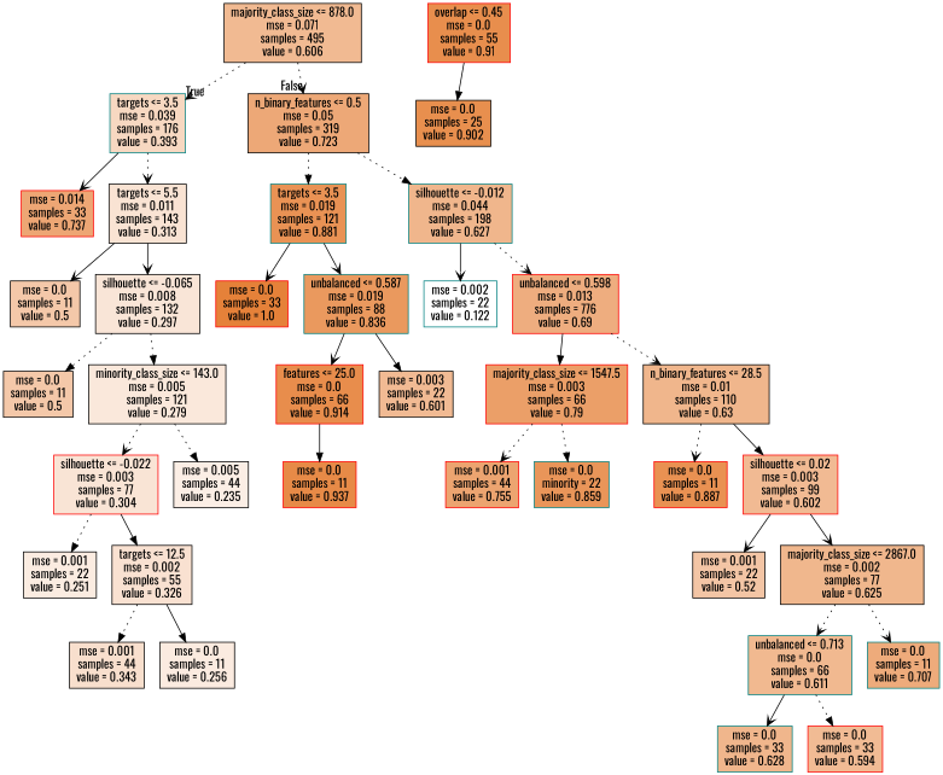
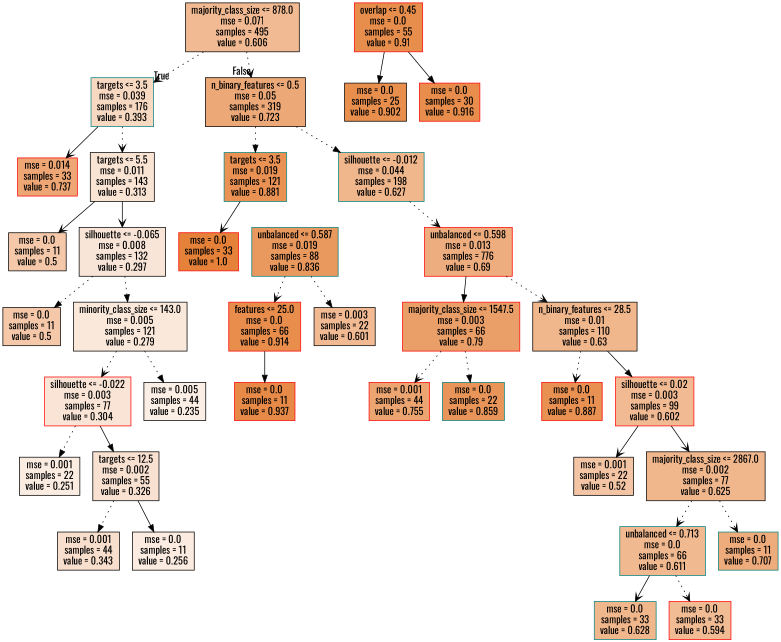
  digraph {
    fontname=Oswald
    node [color=black fillcolor="#e5813993" fontname=Oswald shape=box style=filled]
    edge [arrowhead=vee fontname=Oswald style=dotted]
    n1 [fillcolor="#e581398c" label="majority_class_size <= 878.0\nmse = 0.071\nsamples = 495\nvalue = 0.606"]
    n2 [color=teal fillcolor="#e581394f" label="targets <= 3.5\nmse = 0.039\nsamples = 176\nvalue = 0.393"]
    n3 [fillcolor="#e58139af" label="n_binary_features <= 0.5\nmse = 0.05\nsamples = 319\nvalue = 0.723"]
    n4 [color=red fillcolor="#e58139b3" label="mse = 0.014\nsamples = 33\nvalue = 0.737"]
    n5 [fillcolor="#e5813938" label="targets <= 5.5\nmse = 0.011\nsamples = 143\nvalue = 0.313"]
    n6 [color=teal fillcolor="#e58139dc" label="targets <= 3.5\nmse = 0.019\nsamples = 121\nvalue = 0.881"]
    n7 [color=teal label="silhouette <= -0.012\nmse = 0.044\nsamples = 198\nvalue = 0.627"]
    n8 [fillcolor="#e581396e" label="mse = 0.0\nsamples = 11\nvalue = 0.5"]
    n9 [fillcolor="#e5813933" label="silhouette <= -0.065\nmse = 0.008\nsamples = 132\nvalue = 0.297"]
    n10 [fillcolor="#e581396e" label="mse = 0.0\nsamples = 11\nvalue = 0.5"]
    n11 [fillcolor="#e581392e" label="minority_class_size <= 143.0\nmse = 0.005\nsamples = 121\nvalue = 0.279"]
    n12 [color=red fillcolor="#e5813935" label="silhouette <= -0.022\nmse = 0.003\nsamples = 77\nvalue = 0.304"]
    n13 [fillcolor="#e5813921" label="mse = 0.005\nsamples = 44\nvalue = 0.235"]
    n14 [fillcolor="#e5813926" label="mse = 0.001\nsamples = 22\nvalue = 0.251"]
    n15 [fillcolor="#e581393b" label="targets <= 12.5\nmse = 0.002\nsamples = 55\nvalue = 0.326"]
    n16 [fillcolor="#e5813940" label="mse = 0.001\nsamples = 44\nvalue = 0.343"]
    n17 [fillcolor="#e5813927" label="mse = 0.0\nsamples = 11\nvalue = 0.256"]
    n18 [color=red fillcolor="#e58139ff" label="mse = 0.0\nsamples = 33\nvalue = 1.0"]
    n19 [color=teal fillcolor="#e58139cf" label="unbalanced <= 0.587\nmse = 0.019\nsamples = 88\nvalue = 0.836"]
-   n20 [color=teal fillcolor="#e5813900" label="mse = 0.002\nsamples = 22\nvalue = 0.122"]
    n21 [color=red fillcolor="#e58139a5" label="unbalanced <= 0.598\nmse = 0.013\nsamples = 776\nvalue = 0.69"]
    n22 [color=red fillcolor="#e58139e6" label="features <= 25.0\nmse = 0.0\nsamples = 66\nvalue = 0.914"]
    n23 [fillcolor="#e581398b" label="mse = 0.003\nsamples = 22\nvalue = 0.601"]
    n24 [color=red fillcolor="#e58139ed" label="mse = 0.0\nsamples = 11\nvalue = 0.937"]
    n25 [color=red fillcolor="#e58139e5" label="overlap <= 0.45\nmse = 0.0\nsamples = 55\nvalue = 0.91"]
    n26 [fillcolor="#e58139e3" label="mse = 0.0\nsamples = 25\nvalue = 0.902"]
+   n27 [color=red fillcolor="#e58139e7" label="mse = 0.0\nsamples = 30\nvalue = 0.916"]
    n28 [color=red fillcolor="#e58139c2" label="majority_class_size <= 1547.5\nmse = 0.003\nsamples = 66\nvalue = 0.79"]
    n29 [fillcolor="#e5813994" label="n_binary_features <= 28.5\nmse = 0.01\nsamples = 110\nvalue = 0.63"]
    n30 [color=red fillcolor="#e58139b8" label="mse = 0.001\nsamples = 44\nvalue = 0.755"]
-   n31 [color=teal fillcolor="#e58139d6" label="mse = 0.0\nminority = 22\nvalue = 0.859"]
+   n31 [color=teal fillcolor="#e58139d6" label="mse = 0.0\nsamples = 22\nvalue = 0.859"]
    n32 [color=red fillcolor="#e58139de" label="mse = 0.0\nsamples = 11\nvalue = 0.887"]
    n33 [color=red fillcolor="#e581398b" label="silhouette <= 0.02\nmse = 0.003\nsamples = 99\nvalue = 0.602"]
    n34 [fillcolor="#e5813974" label="mse = 0.001\nsamples = 22\nvalue = 0.52"]
    n35 [fillcolor="#e5813992" label="majority_class_size <= 2867.0\nmse = 0.002\nsamples = 77\nvalue = 0.625"]
    n36 [color=teal fillcolor="#e581398e" label="unbalanced <= 0.713\nmse = 0.0\nsamples = 66\nvalue = 0.611"]
    n37 [color=teal fillcolor="#e58139aa" label="mse = 0.0\nsamples = 11\nvalue = 0.707"]
    n38 [color=teal label="mse = 0.0\nsamples = 33\nvalue = 0.628"]
    n39 [color=red fillcolor="#e5813989" label="mse = 0.0\nsamples = 33\nvalue = 0.594"]
    n1 -> n2 [headlabel=True labelangle=45 labeldistance=2.5]
    n1 -> n3 [headlabel=False labelangle=-45 labeldistance=2.5]
    n2 -> n4 [style=solid]
    n2 -> n5
    n3 -> n6 [arrowhead=normal]
    n3 -> n7 [arrowhead=normal]
    n5 -> n8 [style=solid]
    n5 -> n9 [style=solid]
    n6 -> n18 [style=solid]
-   n6 -> n19 [style=solid]
-   n7 -> n20 [style=solid]
    n7 -> n21
    n9 -> n10 [arrowhead=normal]
    n9 -> n11 [arrowhead=normal]
    n11 -> n12
    n11 -> n13 [arrowhead=normal]
    n12 -> n14 [arrowhead=normal]
    n12 -> n15 [arrowhead=normal style=solid]
    n15 -> n16 [arrowhead=normal]
    n15 -> n17 [arrowhead=normal style=solid]
-   n19 -> n22 [style=solid]
-   n19 -> n23 [arrowhead=normal style=solid]
+   n19 -> n22
+   n19 -> n23 [arrowhead=normal]
    n21 -> n28 [arrowhead=normal style=solid]
    n21 -> n29
    n22 -> n24 [arrowhead=normal style=solid]
    n25 -> n26 [arrowhead=normal style=solid]
+   n25 -> n27 [arrowhead=normal style=solid]
    n28 -> n30
    n28 -> n31 [arrowhead=normal]
    n29 -> n32
    n29 -> n33 [arrowhead=normal style=solid]
    n33 -> n34 [style=solid]
    n33 -> n35 [style=solid]
    n35 -> n36
    n35 -> n37
    n36 -> n38 [style=solid]
-   n36 -> n39 [arrowhead=normal]
+   n36 -> n39
  }
